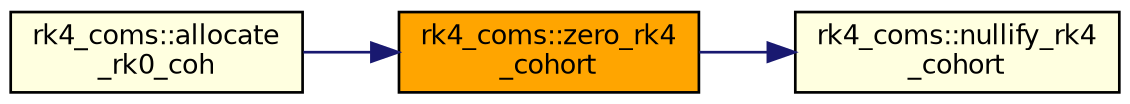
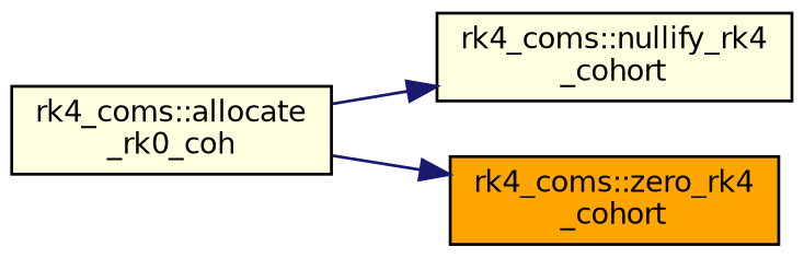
  digraph {
    rankdir=LR
    node [color=black fillcolor=lightyellow fontname=Helvetica fontsize=10 shape=record style=filled]
    edge [color=midnightblue fontname=Helvetica fontsize=10 labelfontname=Helvetica labelfontsize=10 style=solid]
    n1 [fontcolor=black height=0.2 label="rk4_coms::allocate\l_rk0_coh" width=0.4]
    n2 [height=0.2 label="rk4_coms::nullify_rk4\l_cohort" width=0.4]
    n3 [fillcolor=orange height=0.2 label="rk4_coms::zero_rk4\l_cohort" width=0.4]
-   n3 -> n2
+   n1 -> n2
    n1 -> n3
  }
